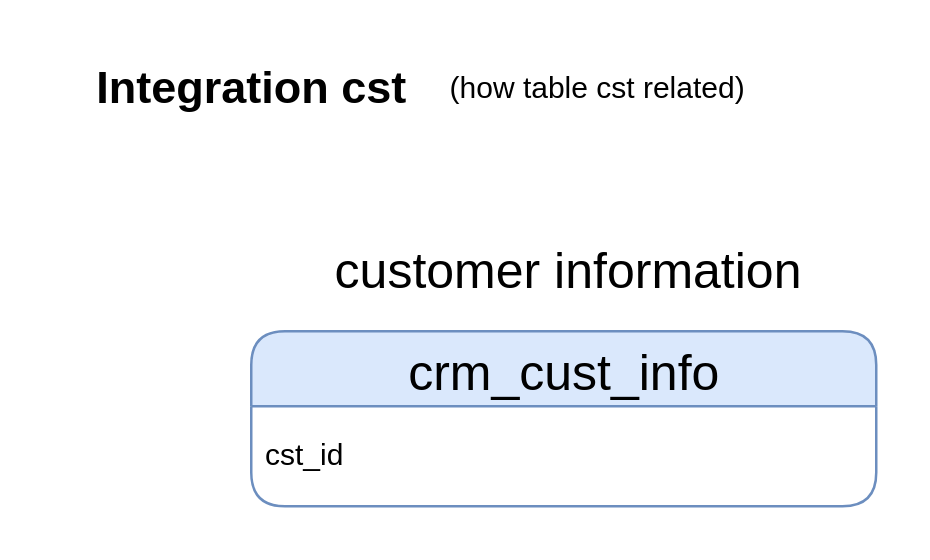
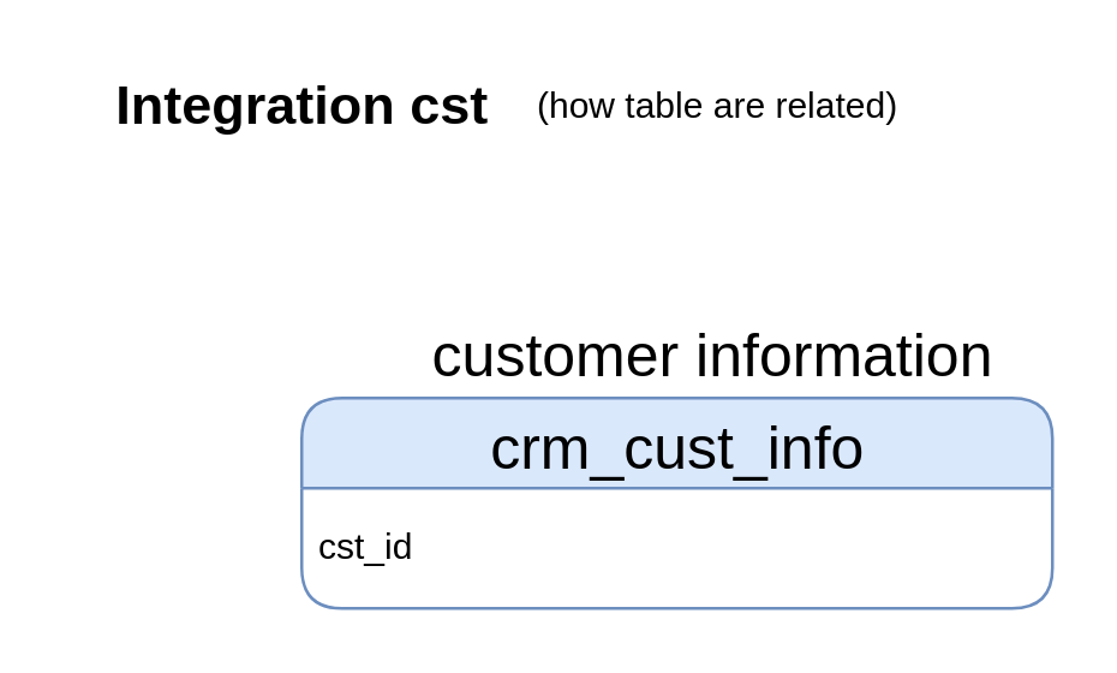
  <mxCell id="0" />
  <mxCell id="1" parent="0" />
  <mxCell id="2" value="Integration cst" style="text;html=1;align=center;verticalAlign=middle;resizable=0;points=[];autosize=1;strokeColor=none;fillColor=none;strokeWidth=5;fontSize=18;fontStyle=1" vertex="1" parent="1"><mxGeometry x="20" y="20" width="160" height="30" as="geometry" /></mxCell>
- <mxCell id="3" value="(how table cst related)&amp;nbsp;" style="text;html=1;align=center;verticalAlign=middle;resizable=0;points=[];autosize=1;strokeColor=none;fillColor=none;" vertex="1" parent="1"><mxGeometry x="165" y="20" width="150" height="30" as="geometry" /></mxCell>
+ <mxCell id="3" value="(how table are related)&amp;nbsp;" style="text;html=1;align=center;verticalAlign=middle;resizable=0;points=[];autosize=1;strokeColor=none;fillColor=none;" vertex="1" parent="1"><mxGeometry x="165" y="20" width="150" height="30" as="geometry" /></mxCell>
  <mxCell id="4" value="&lt;font style=&quot;font-size: 20px;&quot;&gt;crm_cust_info&lt;/font&gt;" style="swimlane;fontStyle=0;childLayout=stackLayout;horizontal=1;startSize=30;horizontalStack=0;resizeParent=1;resizeParentMax=0;resizeLast=0;collapsible=1;marginBottom=0;labelBackgroundColor=none;labelBorderColor=none;fillColor=#dae8fc;strokeColor=#6c8ebf;rounded=1;fontSize=26;html=1;" vertex="1" parent="1"><mxGeometry x="100" y="132" width="250" height="70" as="geometry" /></mxCell>
  <mxCell id="5" value="cst_id" style="text;strokeColor=none;fillColor=none;align=left;verticalAlign=middle;spacingLeft=4;spacingRight=4;overflow=hidden;points=[[0,0.5],[1,0.5]];portConstraint=eastwest;rotatable=0;whiteSpace=wrap;" vertex="1" parent="4"><mxGeometry y="30" width="250" height="40" as="geometry" /></mxCell>
- <mxCell id="6" value="customer information&amp;nbsp;" style="text;html=1;align=center;verticalAlign=middle;whiteSpace=wrap;rounded=0;fontSize=20;" vertex="1" parent="1"><mxGeometry x="125" y="92" width="210" height="30" as="geometry" /></mxCell>
+ <mxCell id="6" value="customer information&amp;nbsp;" style="text;html=1;align=center;verticalAlign=middle;whiteSpace=wrap;rounded=0;fontSize=20;" vertex="1" parent="1"><mxGeometry x="135" y="102" width="210" height="30" as="geometry" /></mxCell>
